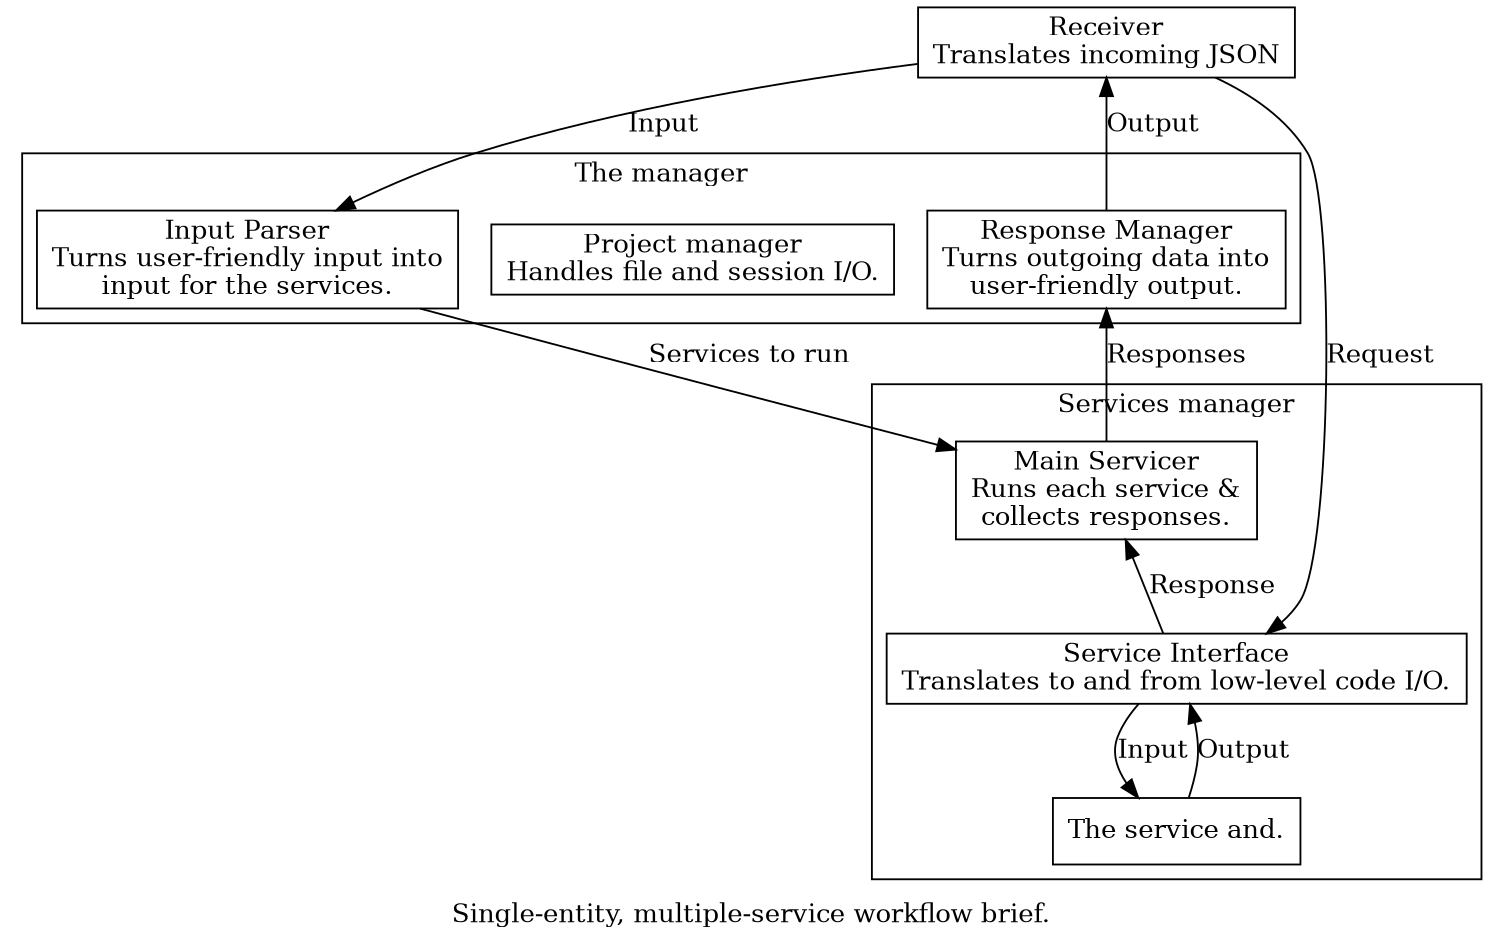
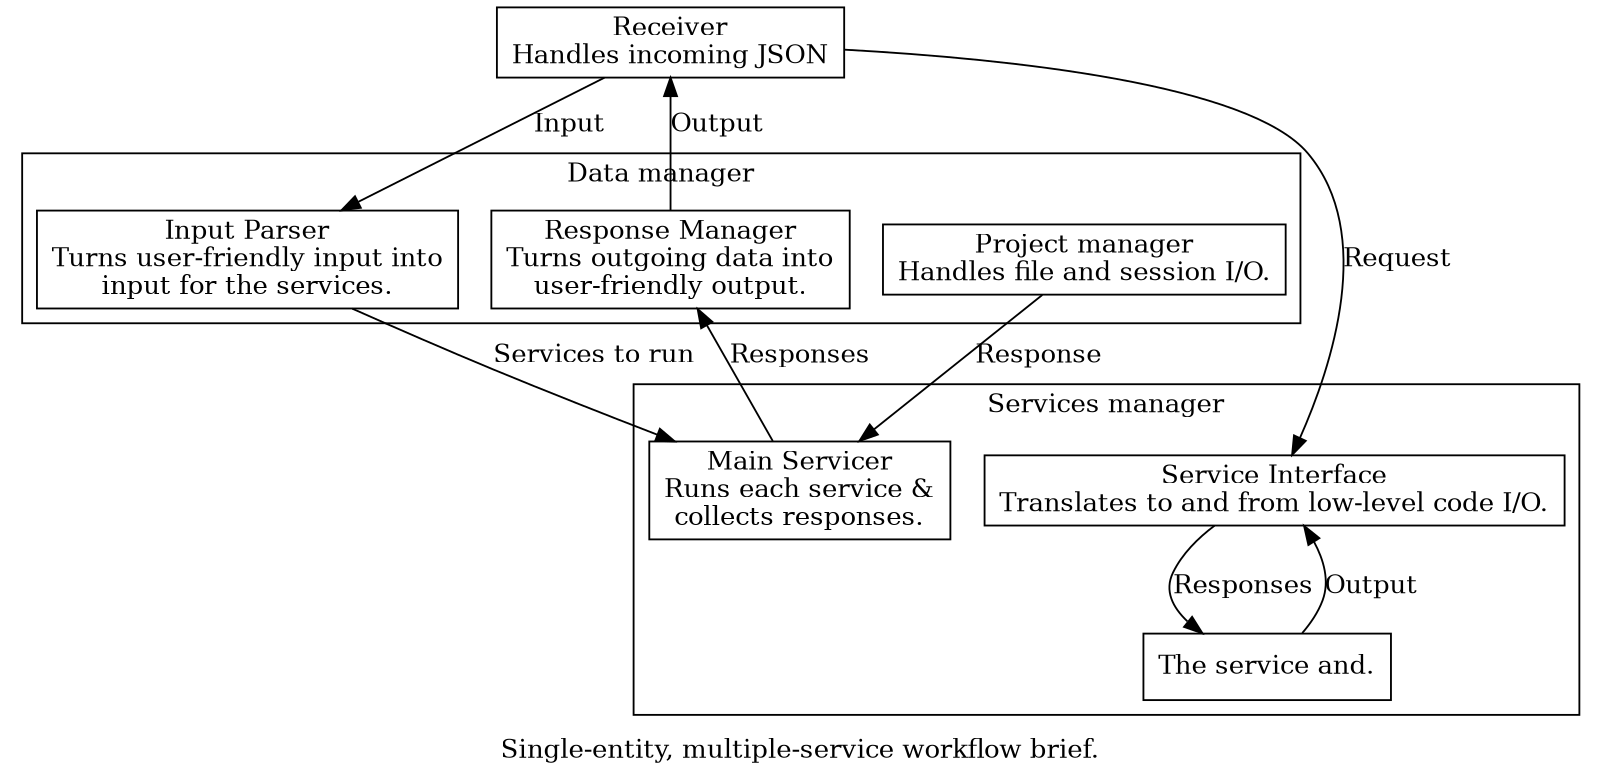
  digraph {
    compound=True
    label="Single-entity, multiple-service workflow brief."
    node [shape=box]
    n1 [label="Input Parser\nTurns user-friendly input into\ninput for the services."]
    n2 [label="Project manager\nHandles file and session I/O."]
    n3 [label="Response Manager\nTurns outgoing data into\nuser-friendly output."]
    n4 [label="Main Servicer\nRuns each service &\ncollects responses."]
    n5 [label="Service Interface\nTranslates to and from low-level code I/O."]
    n6 [label="The service and."]
-   n7 [label="Receiver\nTranslates incoming JSON"]
+   n7 [label="Receiver\nHandles incoming JSON"]
    subgraph cluster_1 {
-     label="The manager"
+     label="Data manager"
      n1
      n2
      n3
    }
    subgraph cluster_2 {
      label="Services manager"
      n4
      n5
      n6
    }
    n1 -> n4 [label="Services to run  "]
    n3 -> n4 [dir=back label="Responses  "]
-   n4 -> n5 [dir=back label="Response  "]
-   n5 -> n6 [label="Input "]
+   n4 -> n2 [dir=back label="Response  "]
+   n5 -> n6 [label="Responses "]
    n5 -> n6 [dir=back label="Output  "]
    n7 -> n1 [label="Input  "]
    n7 -> n3 [dir=back label="Output  "]
    n7 -> n5 [label="Request  "]
  }
